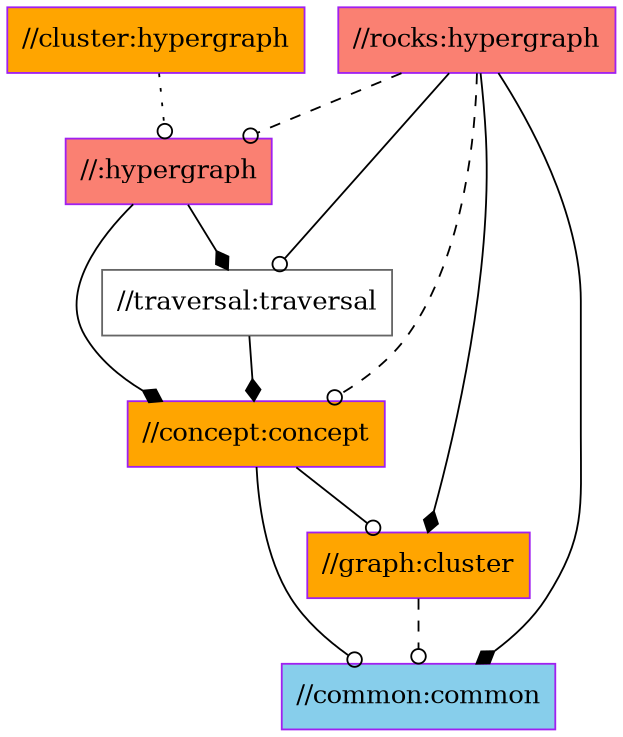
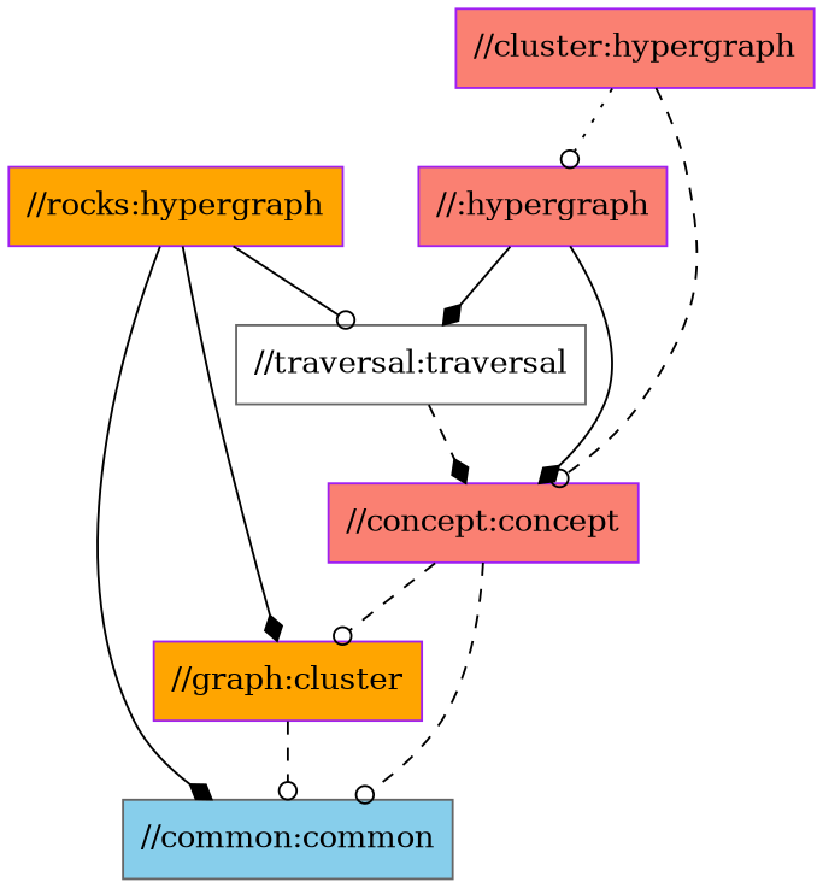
  digraph {
    node [color=purple fillcolor=orange shape=box style=filled]
    edge [arrowhead=odot style=solid]
    "//:hypergraph" [fillcolor=salmon]
-   "//cluster:hypergraph"
-   "//concept:concept"
+   "//cluster:hypergraph" [fillcolor=salmon]
+   "//concept:concept" [fillcolor=salmon]
    "//traversal:traversal" [color=gray40 fillcolor=white]
-   "//common:common" [fillcolor=skyblue]
+   "//common:common" [color=gray40 fillcolor=skyblue]
    n6 [label="//graph:cluster"]
-   "//rocks:hypergraph" [fillcolor=salmon]
+   "//rocks:hypergraph"
    "//:hypergraph" -> "//concept:concept" [arrowhead=diamond]
    "//:hypergraph" -> "//traversal:traversal" [arrowhead=diamond]
    "//cluster:hypergraph" -> "//:hypergraph" [style=dotted]
-   "//concept:concept" -> "//common:common"
-   "//concept:concept" -> n6
-   "//traversal:traversal" -> "//concept:concept" [arrowhead=diamond]
+   "//concept:concept" -> "//common:common" [style=dashed]
+   "//concept:concept" -> n6 [style=dashed]
+   "//traversal:traversal" -> "//concept:concept" [arrowhead=diamond style=dashed]
    n6 -> "//common:common" [style=dashed]
-   "//rocks:hypergraph" -> "//:hypergraph" [style=dashed]
-   "//rocks:hypergraph" -> "//concept:concept" [style=dashed]
+   "//cluster:hypergraph" -> "//concept:concept" [style=dashed]
    "//rocks:hypergraph" -> "//traversal:traversal"
    "//rocks:hypergraph" -> "//common:common" [arrowhead=diamond]
    "//rocks:hypergraph" -> n6 [arrowhead=diamond]
  }
